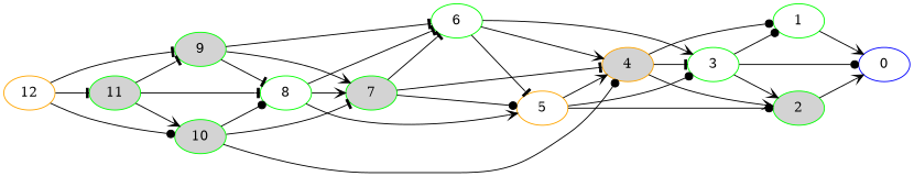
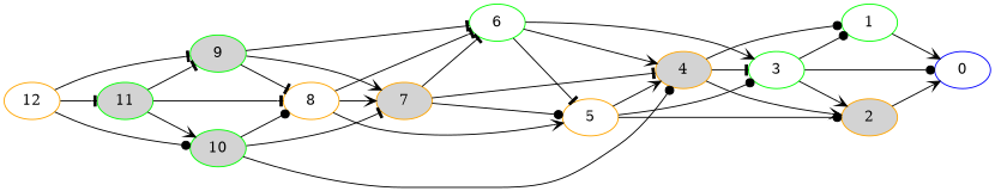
  digraph {
    rankdir=LR
    node [color=green fillcolor=white style=filled]
    edge [arrowhead=tee]
    0 [color=blue]
    1
-   2 [fillcolor=lightgrey]
+   2 [color=orange fillcolor=lightgrey]
    3
    5 [color=orange]
    4 [color=orange fillcolor=lightgrey]
    6
-   7 [fillcolor=lightgrey]
+   7 [color=orange fillcolor=lightgrey]
    9 [fillcolor=lightgrey]
-   8
+   8 [color=orange]
    10 [fillcolor=lightgrey]
    11 [fillcolor=lightgrey]
    12 [color=orange]
    1 -> 0 [arrowhead=vee]
    2 -> 0 [arrowhead=vee]
    3 -> 0 [arrowhead=dot]
    3 -> 1 [arrowhead=dot]
    3 -> 2 [arrowhead=vee]
    5 -> 2 [arrowhead=dot]
    5 -> 3 [arrowhead=dot]
    5 -> 4 [arrowhead=vee]
    4 -> 1 [arrowhead=dot]
    4 -> 2 [arrowhead=vee]
    4 -> 3
    6 -> 3 [arrowhead=vee]
    6 -> 5
    6 -> 4 [arrowhead=vee]
    7 -> 5 [arrowhead=dot]
    7 -> 4
    7 -> 6
    9 -> 6
    9 -> 7 [arrowhead=vee]
    9 -> 8
    8 -> 5 [arrowhead=vee]
    8 -> 6
    8 -> 7 [arrowhead=vee]
    10 -> 4 [arrowhead=dot]
    10 -> 7
    10 -> 8 [arrowhead=dot]
    11 -> 9
    11 -> 8
    11 -> 10 [arrowhead=vee]
    12 -> 9
    12 -> 10 [arrowhead=dot]
    12 -> 11
  }
